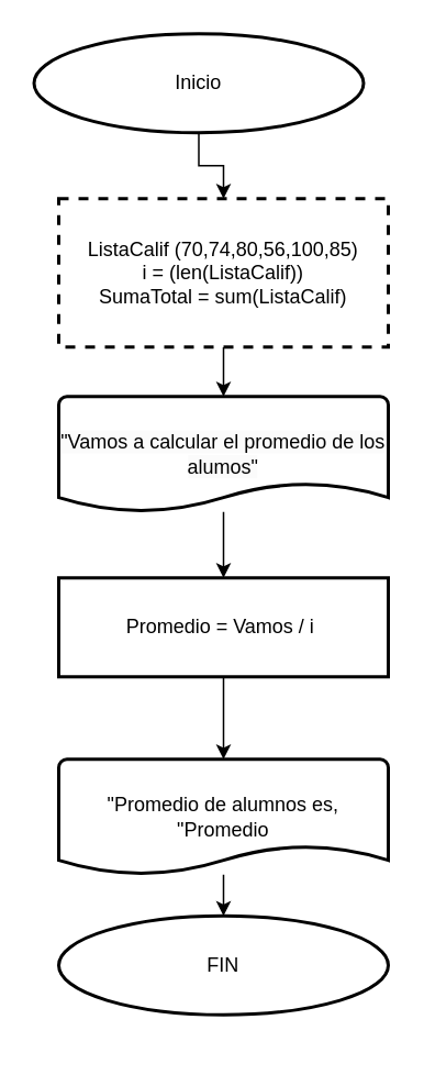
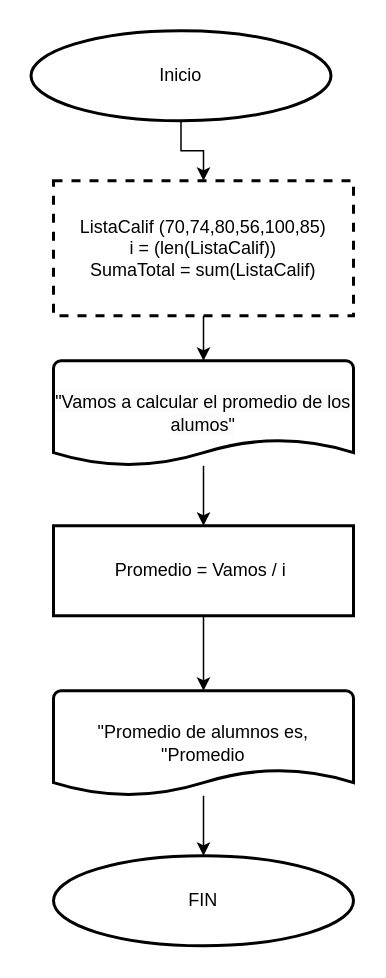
  <mxCell id="0" />
  <mxCell id="1" parent="0" />
  <mxCell id="2" value="" style="edgeStyle=orthogonalEdgeStyle;rounded=0;orthogonalLoop=1;jettySize=auto;html=1;" edge="1" parent="1" source="3" target="5"><mxGeometry relative="1" as="geometry" /></mxCell>
  <mxCell id="3" value="Inicio" style="strokeWidth=2;html=1;shape=mxgraph.flowchart.start_1;whiteSpace=wrap;" vertex="1" parent="1"><mxGeometry x="20" y="20" width="200" height="60" as="geometry" /></mxCell>
  <mxCell id="4" value="" style="edgeStyle=orthogonalEdgeStyle;rounded=0;orthogonalLoop=1;jettySize=auto;html=1;" edge="1" parent="1" source="5"><mxGeometry relative="1" as="geometry"><mxPoint x="135" y="240" as="targetPoint" /></mxGeometry></mxCell>
  <mxCell id="5" value="ListaCalif (70,74,80,56,100,85)&lt;div&gt;i = (len(ListaCalif))&lt;/div&gt;&lt;div&gt;SumaTotal = sum(ListaCalif)&lt;/div&gt;" style="rounded=1;whiteSpace=wrap;html=1;absoluteArcSize=1;arcSize=0;strokeWidth=2;dashed=1;" vertex="1" parent="1"><mxGeometry x="35" y="120" width="200" height="90" as="geometry" /></mxCell>
  <mxCell id="6" value="" style="edgeStyle=orthogonalEdgeStyle;rounded=0;orthogonalLoop=1;jettySize=auto;html=1;" edge="1" parent="1" source="7" target="9"><mxGeometry relative="1" as="geometry" /></mxCell>
  <mxCell id="7" value="&lt;br&gt;&lt;span style=&quot;color: rgb(0, 0, 0); font-family: Helvetica; font-size: 12px; font-style: normal; font-variant-ligatures: normal; font-variant-caps: normal; font-weight: 400; letter-spacing: normal; orphans: 2; text-align: center; text-indent: 0px; text-transform: none; widows: 2; word-spacing: 0px; -webkit-text-stroke-width: 0px; white-space: normal; background-color: rgb(251, 251, 251); text-decoration-thickness: initial; text-decoration-style: initial; text-decoration-color: initial; float: none; display: inline !important;&quot;&gt;&quot;Vamos a calcular el promedio de los alumos&quot;&lt;/span&gt;&lt;div&gt;&lt;br/&gt;&lt;/div&gt;" style="strokeWidth=2;html=1;shape=mxgraph.flowchart.document2;whiteSpace=wrap;size=0.25;" vertex="1" parent="1"><mxGeometry x="35" y="240" width="200" height="70" as="geometry" /></mxCell>
  <mxCell id="8" value="" style="edgeStyle=orthogonalEdgeStyle;rounded=0;orthogonalLoop=1;jettySize=auto;html=1;" edge="1" parent="1" source="9" target="11"><mxGeometry relative="1" as="geometry" /></mxCell>
  <mxCell id="9" value="Promedio = Vamos&amp;nbsp;/ i&amp;nbsp;" style="rounded=1;whiteSpace=wrap;html=1;absoluteArcSize=1;arcSize=0;strokeWidth=2;" vertex="1" parent="1"><mxGeometry x="35" y="350" width="200" height="60" as="geometry" /></mxCell>
  <mxCell id="10" value="" style="edgeStyle=orthogonalEdgeStyle;rounded=0;orthogonalLoop=1;jettySize=auto;html=1;" edge="1" parent="1" source="11" target="12"><mxGeometry relative="1" as="geometry" /></mxCell>
  <mxCell id="11" value="&quot;Promedio de alumnos es, &quot;Promedio" style="strokeWidth=2;html=1;shape=mxgraph.flowchart.document2;whiteSpace=wrap;size=0.25;" vertex="1" parent="1"><mxGeometry x="35" y="460" width="200" height="70" as="geometry" /></mxCell>
- <mxCell id="12" value="FIN" style="strokeWidth=2;html=1;shape=mxgraph.flowchart.start_1;whiteSpace=wrap;" vertex="1" parent="1"><mxGeometry x="35" y="555" width="200" height="60" as="geometry" /></mxCell>
+ <mxCell id="12" value="FIN" style="strokeWidth=2;html=1;shape=mxgraph.flowchart.start_1;whiteSpace=wrap;" vertex="1" parent="1"><mxGeometry x="35" y="570" width="200" height="60" as="geometry" /></mxCell>
